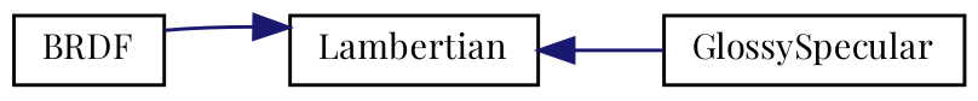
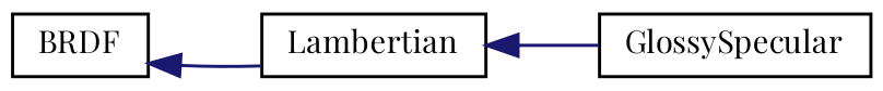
  digraph {
    fontname="Playfair Display"
    rankdir=LR
    node [color=black fillcolor=white fontname="Playfair Display" fontsize=10 shape=record style=filled]
    edge [color=midnightblue dir=back fontname="Playfair Display" fontsize=10 labelfontname=Helvetica labelfontsize=10 style=solid]
    n1 [height=0.2 label=BRDF width=0.4]
    n2 [height=0.2 label=Lambertian width=0.4]
    n3 [height=0.2 label=GlossySpecular width=0.4]
-   n2 -> n1
+   n1 -> n2
    n2 -> n3
  }
